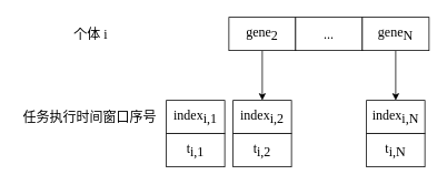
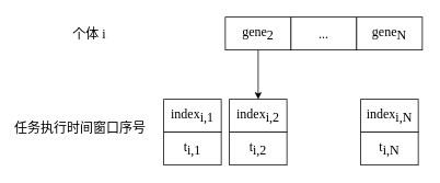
  <mxCell id="0" />
  <mxCell id="1" parent="0" />
  <mxCell id="2" value="" style="edgeStyle=orthogonalEdgeStyle;rounded=0;orthogonalLoop=1;jettySize=auto;html=1;fontSize=16;fontFamily=Times New Roman;" edge="1" parent="1" source="3" target="9"><mxGeometry relative="1" as="geometry" /></mxCell>
  <mxCell id="3" value="gene&lt;sub style=&quot;font-size: 16px;&quot;&gt;&lt;font style=&quot;font-size: 16px;&quot;&gt;2&lt;/font&gt;&lt;/sub&gt;" style="rounded=0;whiteSpace=wrap;html=1;fontSize=16;fontFamily=Times New Roman;" vertex="1" parent="1"><mxGeometry x="274" y="20" width="80" height="40" as="geometry" /></mxCell>
  <mxCell id="4" value="..." style="rounded=0;whiteSpace=wrap;html=1;fontSize=16;fontFamily=Times New Roman;" vertex="1" parent="1"><mxGeometry x="354" y="20" width="80" height="40" as="geometry" /></mxCell>
- <mxCell id="5" value="" style="edgeStyle=orthogonalEdgeStyle;rounded=0;orthogonalLoop=1;jettySize=auto;html=1;fontSize=16;fontFamily=Times New Roman;" edge="1" parent="1" source="6" target="10"><mxGeometry relative="1" as="geometry" /></mxCell>
  <mxCell id="6" value="gene&lt;sub style=&quot;font-size: 16px;&quot;&gt;&lt;font style=&quot;font-size: 16px;&quot;&gt;N&lt;/font&gt;&lt;/sub&gt;" style="rounded=0;whiteSpace=wrap;html=1;fontSize=16;fontFamily=Times New Roman;" vertex="1" parent="1"><mxGeometry x="434" y="20" width="80" height="40" as="geometry" /></mxCell>
  <mxCell id="7" value="个体 i" style="text;html=1;align=center;verticalAlign=middle;resizable=0;points=[];autosize=1;strokeColor=none;fillColor=none;fontSize=16;fontFamily=Times New Roman;" vertex="1" parent="1"><mxGeometry x="77.5" y="25" width="60" height="30" as="geometry" /></mxCell>
  <mxCell id="8" value="index&lt;sub style=&quot;font-size: 16px;&quot;&gt;&lt;font style=&quot;font-size: 16px;&quot;&gt;i,1&lt;/font&gt;&lt;/sub&gt;" style="rounded=0;whiteSpace=wrap;html=1;fontSize=16;fontFamily=Times New Roman;" vertex="1" parent="1"><mxGeometry x="199" y="120" width="70" height="40" as="geometry" /></mxCell>
  <mxCell id="9" value="index&lt;sub style=&quot;font-size: 16px;&quot;&gt;&lt;font style=&quot;font-size: 16px;&quot;&gt;i,2&lt;/font&gt;&lt;/sub&gt;" style="rounded=0;whiteSpace=wrap;html=1;fontSize=16;fontFamily=Times New Roman;" vertex="1" parent="1"><mxGeometry x="279" y="120" width="70" height="40" as="geometry" /></mxCell>
  <mxCell id="10" value="index&lt;sub style=&quot;font-size: 16px;&quot;&gt;&lt;font style=&quot;font-size: 16px;&quot;&gt;i,N&lt;/font&gt;&lt;/sub&gt;" style="rounded=0;whiteSpace=wrap;html=1;fontSize=16;fontFamily=Times New Roman;" vertex="1" parent="1"><mxGeometry x="439" y="120" width="70" height="40" as="geometry" /></mxCell>
  <mxCell id="11" value="&lt;font style=&quot;font-size: 16px;&quot;&gt;t&lt;sub style=&quot;font-size: 16px;&quot;&gt;&lt;font style=&quot;font-size: 16px;&quot;&gt;i,1&lt;/font&gt;&lt;/sub&gt;&lt;/font&gt;" style="rounded=0;whiteSpace=wrap;html=1;fontSize=16;fontFamily=Times New Roman;" vertex="1" parent="1"><mxGeometry x="199" y="160" width="70" height="40" as="geometry" /></mxCell>
  <mxCell id="12" value="&lt;font style=&quot;font-size: 16px;&quot;&gt;t&lt;sub style=&quot;font-size: 16px;&quot;&gt;&lt;font style=&quot;font-size: 16px;&quot;&gt;i,2&lt;/font&gt;&lt;/sub&gt;&lt;/font&gt;" style="rounded=0;whiteSpace=wrap;html=1;fontSize=16;fontFamily=Times New Roman;" vertex="1" parent="1"><mxGeometry x="279" y="160" width="70" height="40" as="geometry" /></mxCell>
  <mxCell id="13" value="&lt;font style=&quot;font-size: 16px;&quot;&gt;t&lt;sub style=&quot;font-size: 16px;&quot;&gt;&lt;font style=&quot;font-size: 16px;&quot;&gt;i,N&lt;/font&gt;&lt;/sub&gt;&lt;/font&gt;" style="rounded=0;whiteSpace=wrap;html=1;fontSize=16;fontFamily=Times New Roman;" vertex="1" parent="1"><mxGeometry x="439" y="160" width="70" height="40" as="geometry" /></mxCell>
- <mxCell id="14" value="任务执行时间窗口序号" style="whiteSpace=wrap;html=1;strokeColor=none;fontSize=16;" vertex="1" parent="1"><mxGeometry x="20" y="120" width="175" height="40" as="geometry" /></mxCell>
+ <mxCell id="14" value="任务执行时间窗口序号" style="whiteSpace=wrap;html=1;strokeColor=none;fontSize=16;" vertex="1" parent="1"><mxGeometry x="10" y="135" width="175" height="40" as="geometry" /></mxCell>
